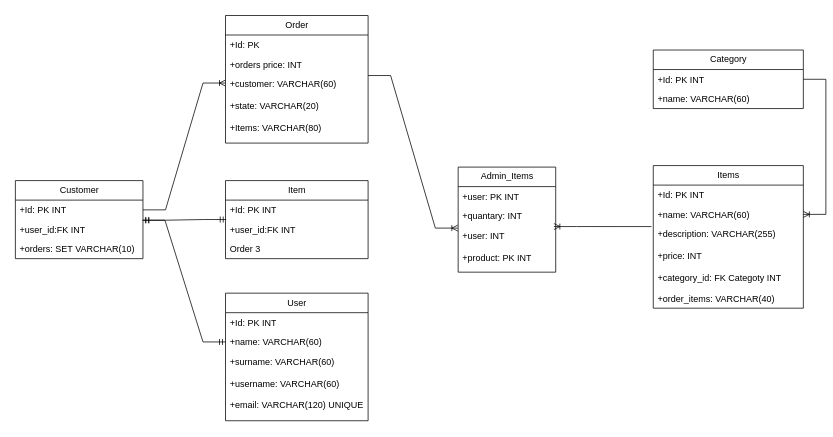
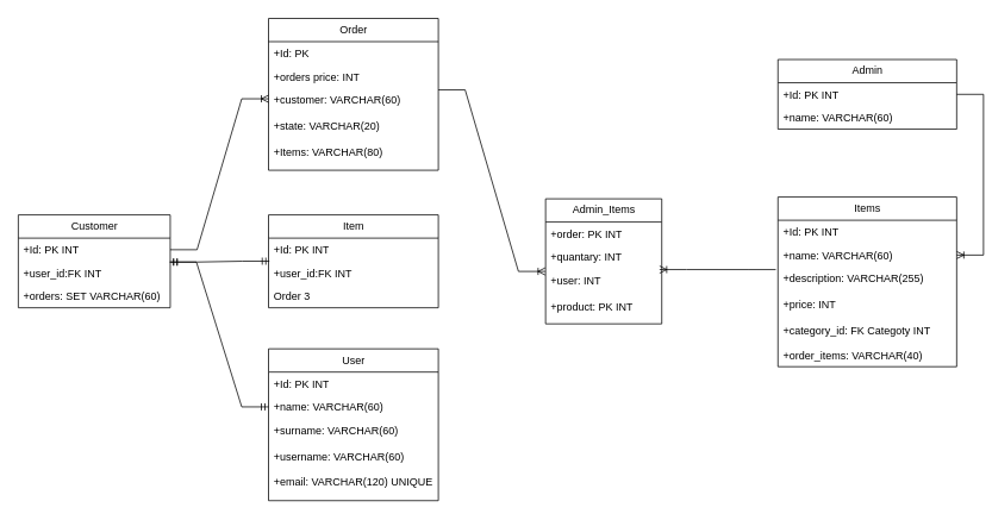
  <mxCell id="0" />
  <mxCell id="1" parent="0" />
  <mxCell id="2" value="Customer" style="swimlane;fontStyle=0;childLayout=stackLayout;horizontal=1;startSize=26;fillColor=none;horizontalStack=0;resizeParent=1;resizeParentMax=0;resizeLast=0;collapsible=1;marginBottom=0;html=1;" vertex="1" parent="1"><mxGeometry y="240" width="170" height="104" as="geometry" x="20" /></mxCell>
  <mxCell id="3" value="+Id: PK INT" style="text;strokeColor=none;fillColor=none;align=left;verticalAlign=top;spacingLeft=4;spacingRight=4;overflow=hidden;rotatable=0;points=[[0,0.5],[1,0.5]];portConstraint=eastwest;whiteSpace=wrap;html=1;" vertex="1" parent="2"><mxGeometry y="26" width="170" height="26" as="geometry" /></mxCell>
  <mxCell id="4" value="+user_id:FK INT" style="text;strokeColor=none;fillColor=none;align=left;verticalAlign=top;spacingLeft=4;spacingRight=4;overflow=hidden;rotatable=0;points=[[0,0.5],[1,0.5]];portConstraint=eastwest;whiteSpace=wrap;html=1;" vertex="1" parent="2"><mxGeometry y="52" width="170" height="26" as="geometry" /></mxCell>
- <mxCell id="5" value="+orders: SET VARCHAR(10)" style="text;strokeColor=none;fillColor=none;align=left;verticalAlign=top;spacingLeft=4;spacingRight=4;overflow=hidden;rotatable=0;points=[[0,0.5],[1,0.5]];portConstraint=eastwest;whiteSpace=wrap;html=1;" vertex="1" parent="2"><mxGeometry y="78" width="170" height="26" as="geometry" /></mxCell>
+ <mxCell id="5" value="+orders: SET VARCHAR(60)" style="text;strokeColor=none;fillColor=none;align=left;verticalAlign=top;spacingLeft=4;spacingRight=4;overflow=hidden;rotatable=0;points=[[0,0.5],[1,0.5]];portConstraint=eastwest;whiteSpace=wrap;html=1;" vertex="1" parent="2"><mxGeometry y="78" width="170" height="26" as="geometry" /></mxCell>
  <mxCell id="6" value="Order" style="swimlane;fontStyle=0;childLayout=stackLayout;horizontal=1;startSize=26;fillColor=none;horizontalStack=0;resizeParent=1;resizeParentMax=0;resizeLast=0;collapsible=1;marginBottom=0;html=1;" vertex="1" parent="1"><mxGeometry x="300" y="20" width="190" height="170" as="geometry" /></mxCell>
  <mxCell id="7" value="+Id: PK" style="text;strokeColor=none;fillColor=none;align=left;verticalAlign=top;spacingLeft=4;spacingRight=4;overflow=hidden;rotatable=0;points=[[0,0.5],[1,0.5]];portConstraint=eastwest;whiteSpace=wrap;html=1;" vertex="1" parent="6"><mxGeometry y="26" width="190" height="26" as="geometry" /></mxCell>
  <mxCell id="8" value="+orders price: INT" style="text;strokeColor=none;fillColor=none;align=left;verticalAlign=top;spacingLeft=4;spacingRight=4;overflow=hidden;rotatable=0;points=[[0,0.5],[1,0.5]];portConstraint=eastwest;whiteSpace=wrap;html=1;" vertex="1" parent="6"><mxGeometry y="52" width="190" height="26" as="geometry" /></mxCell>
  <mxCell id="9" value="+customer: VARCHAR(60)&lt;br&gt;&lt;br&gt;+state: VARCHAR(20)&lt;br&gt;&lt;br&gt;+Items: VARCHAR(80)" style="text;strokeColor=none;fillColor=none;align=left;verticalAlign=top;spacingLeft=4;spacingRight=4;overflow=hidden;rotatable=0;points=[[0,0.5],[1,0.5]];portConstraint=eastwest;whiteSpace=wrap;html=1;" vertex="1" parent="6"><mxGeometry y="78" width="190" height="92" as="geometry" /></mxCell>
  <mxCell id="10" value="Item" style="swimlane;fontStyle=0;childLayout=stackLayout;horizontal=1;startSize=26;fillColor=none;horizontalStack=0;resizeParent=1;resizeParentMax=0;resizeLast=0;collapsible=1;marginBottom=0;html=1;" vertex="1" parent="1"><mxGeometry x="300" y="240" width="190" height="104" as="geometry" /></mxCell>
  <mxCell id="11" value="+Id: PK INT" style="text;strokeColor=none;fillColor=none;align=left;verticalAlign=top;spacingLeft=4;spacingRight=4;overflow=hidden;rotatable=0;points=[[0,0.5],[1,0.5]];portConstraint=eastwest;whiteSpace=wrap;html=1;" vertex="1" parent="10"><mxGeometry y="26" width="190" height="26" as="geometry" /></mxCell>
  <mxCell id="12" value="+user_id:FK INT" style="text;strokeColor=none;fillColor=none;align=left;verticalAlign=top;spacingLeft=4;spacingRight=4;overflow=hidden;rotatable=0;points=[[0,0.5],[1,0.5]];portConstraint=eastwest;whiteSpace=wrap;html=1;" vertex="1" parent="10"><mxGeometry y="52" width="190" height="26" as="geometry" /></mxCell>
  <mxCell id="13" value="Order 3" style="text;strokeColor=none;fillColor=none;align=left;verticalAlign=top;spacingLeft=4;spacingRight=4;overflow=hidden;rotatable=0;points=[[0,0.5],[1,0.5]];portConstraint=eastwest;whiteSpace=wrap;html=1;" vertex="1" parent="10"><mxGeometry y="78" width="190" height="26" as="geometry" /></mxCell>
  <mxCell id="14" value="User" style="swimlane;fontStyle=0;childLayout=stackLayout;horizontal=1;startSize=26;fillColor=none;horizontalStack=0;resizeParent=1;resizeParentMax=0;resizeLast=0;collapsible=1;marginBottom=0;html=1;" vertex="1" parent="1"><mxGeometry x="300" y="390" width="190" height="170" as="geometry" /></mxCell>
  <mxCell id="15" value="+Id: PK INT" style="text;strokeColor=none;fillColor=none;align=left;verticalAlign=top;spacingLeft=4;spacingRight=4;overflow=hidden;rotatable=0;points=[[0,0.5],[1,0.5]];portConstraint=eastwest;whiteSpace=wrap;html=1;" vertex="1" parent="14"><mxGeometry y="26" width="190" height="26" as="geometry" /></mxCell>
  <mxCell id="16" value="+name: VARCHAR(60)&lt;br&gt;" style="text;strokeColor=none;fillColor=none;align=left;verticalAlign=top;spacingLeft=4;spacingRight=4;overflow=hidden;rotatable=0;points=[[0,0.5],[1,0.5]];portConstraint=eastwest;whiteSpace=wrap;html=1;" vertex="1" parent="14"><mxGeometry y="52" width="190" height="26" as="geometry" /></mxCell>
  <mxCell id="17" value="+surname: VARCHAR(60)&lt;br&gt;&lt;br&gt;+username: VARCHAR(60)&lt;br&gt;&lt;br&gt;+email: VARCHAR(120) UNIQUE" style="text;strokeColor=none;fillColor=none;align=left;verticalAlign=top;spacingLeft=4;spacingRight=4;overflow=hidden;rotatable=0;points=[[0,0.5],[1,0.5]];portConstraint=eastwest;whiteSpace=wrap;html=1;" vertex="1" parent="14"><mxGeometry y="78" width="190" height="92" as="geometry" /></mxCell>
  <mxCell id="18" value="" style="edgeStyle=entityRelationEdgeStyle;fontSize=12;html=1;endArrow=ERmandOne;startArrow=ERmandOne;rounded=0;exitX=1;exitY=1.031;exitDx=0;exitDy=0;exitPerimeter=0;entryX=0.005;entryY=-0.005;entryDx=0;entryDy=0;entryPerimeter=0;" edge="1" parent="1" source="3" target="12"><mxGeometry width="100" height="100" relative="1" as="geometry"><mxPoint x="200" y="250" as="sourcePoint" /><mxPoint x="300" y="150" as="targetPoint" /></mxGeometry></mxCell>
  <mxCell id="19" value="" style="edgeStyle=entityRelationEdgeStyle;fontSize=12;html=1;endArrow=ERmandOne;startArrow=ERmandOne;rounded=0;entryX=0;entryY=0.5;entryDx=0;entryDy=0;exitX=0.996;exitY=1.031;exitDx=0;exitDy=0;exitPerimeter=0;" edge="1" parent="1" source="3" target="16"><mxGeometry width="100" height="100" relative="1" as="geometry"><mxPoint x="220" y="290" as="sourcePoint" /><mxPoint x="320" y="190" as="targetPoint" /></mxGeometry></mxCell>
  <mxCell id="20" value="" style="edgeStyle=entityRelationEdgeStyle;fontSize=12;html=1;endArrow=ERoneToMany;rounded=0;exitX=1;exitY=0.5;exitDx=0;exitDy=0;" edge="1" parent="1" source="3"><mxGeometry width="100" height="100" relative="1" as="geometry"><mxPoint x="200" y="210" as="sourcePoint" /><mxPoint x="300" y="110" as="targetPoint" /></mxGeometry></mxCell>
  <mxCell id="21" value="" style="edgeStyle=entityRelationEdgeStyle;fontSize=12;html=1;endArrow=ERoneToMany;rounded=0;entryX=-0.003;entryY=0.053;entryDx=0;entryDy=0;entryPerimeter=0;" edge="1" parent="1" target="25"><mxGeometry width="100" height="100" relative="1" as="geometry"><mxPoint x="490" y="100" as="sourcePoint" /><mxPoint x="590" y="300" as="targetPoint" /></mxGeometry></mxCell>
  <mxCell id="22" value="Admin_Items" style="swimlane;fontStyle=0;childLayout=stackLayout;horizontal=1;startSize=26;fillColor=none;horizontalStack=0;resizeParent=1;resizeParentMax=0;resizeLast=0;collapsible=1;marginBottom=0;html=1;" vertex="1" parent="1"><mxGeometry x="610" y="222" width="130" height="140" as="geometry" /></mxCell>
- <mxCell id="23" value="+user: PK INT" style="text;strokeColor=none;fillColor=none;align=left;verticalAlign=top;spacingLeft=4;spacingRight=4;overflow=hidden;rotatable=0;points=[[0,0.5],[1,0.5]];portConstraint=eastwest;whiteSpace=wrap;html=1;" vertex="1" parent="22"><mxGeometry y="26" width="130" height="26" as="geometry" /></mxCell>
+ <mxCell id="23" value="+order: PK INT" style="text;strokeColor=none;fillColor=none;align=left;verticalAlign=top;spacingLeft=4;spacingRight=4;overflow=hidden;rotatable=0;points=[[0,0.5],[1,0.5]];portConstraint=eastwest;whiteSpace=wrap;html=1;" vertex="1" parent="22"><mxGeometry y="26" width="130" height="26" as="geometry" /></mxCell>
  <mxCell id="24" value="+quantary: INT" style="text;strokeColor=none;fillColor=none;align=left;verticalAlign=top;spacingLeft=4;spacingRight=4;overflow=hidden;rotatable=0;points=[[0,0.5],[1,0.5]];portConstraint=eastwest;whiteSpace=wrap;html=1;" vertex="1" parent="22"><mxGeometry y="52" width="130" height="26" as="geometry" /></mxCell>
  <mxCell id="25" value="+user: INT&lt;br&gt;&lt;br&gt;+product: PK INT" style="text;strokeColor=none;fillColor=none;align=left;verticalAlign=top;spacingLeft=4;spacingRight=4;overflow=hidden;rotatable=0;points=[[0,0.5],[1,0.5]];portConstraint=eastwest;whiteSpace=wrap;html=1;" vertex="1" parent="22"><mxGeometry y="78" width="130" height="62" as="geometry" /></mxCell>
- <mxCell id="26" value="Category" style="swimlane;fontStyle=0;childLayout=stackLayout;horizontal=1;startSize=26;fillColor=none;horizontalStack=0;resizeParent=1;resizeParentMax=0;resizeLast=0;collapsible=1;marginBottom=0;html=1;" vertex="1" parent="1"><mxGeometry x="870" y="66" width="200" height="78" as="geometry" /></mxCell>
+ <mxCell id="26" value="Admin" style="swimlane;fontStyle=0;childLayout=stackLayout;horizontal=1;startSize=26;fillColor=none;horizontalStack=0;resizeParent=1;resizeParentMax=0;resizeLast=0;collapsible=1;marginBottom=0;html=1;" vertex="1" parent="1"><mxGeometry x="870" y="66" width="200" height="78" as="geometry" /></mxCell>
  <mxCell id="27" value="+Id: PK INT" style="text;strokeColor=none;fillColor=none;align=left;verticalAlign=top;spacingLeft=4;spacingRight=4;overflow=hidden;rotatable=0;points=[[0,0.5],[1,0.5]];portConstraint=eastwest;whiteSpace=wrap;html=1;" vertex="1" parent="26"><mxGeometry y="26" width="200" height="26" as="geometry" /></mxCell>
  <mxCell id="28" value="+name: VARCHAR(60)" style="text;strokeColor=none;fillColor=none;align=left;verticalAlign=top;spacingLeft=4;spacingRight=4;overflow=hidden;rotatable=0;points=[[0,0.5],[1,0.5]];portConstraint=eastwest;whiteSpace=wrap;html=1;" vertex="1" parent="26"><mxGeometry y="52" width="200" height="26" as="geometry" /></mxCell>
  <mxCell id="29" value="Items" style="swimlane;fontStyle=0;childLayout=stackLayout;horizontal=1;startSize=26;fillColor=none;horizontalStack=0;resizeParent=1;resizeParentMax=0;resizeLast=0;collapsible=1;marginBottom=0;html=1;" vertex="1" parent="1"><mxGeometry x="870" y="220" width="200" height="190" as="geometry" /></mxCell>
  <mxCell id="30" value="+Id: PK INT" style="text;strokeColor=none;fillColor=none;align=left;verticalAlign=top;spacingLeft=4;spacingRight=4;overflow=hidden;rotatable=0;points=[[0,0.5],[1,0.5]];portConstraint=eastwest;whiteSpace=wrap;html=1;" vertex="1" parent="29"><mxGeometry y="26" width="200" height="26" as="geometry" /></mxCell>
  <mxCell id="31" value="+name: VARCHAR(60)" style="text;strokeColor=none;fillColor=none;align=left;verticalAlign=top;spacingLeft=4;spacingRight=4;overflow=hidden;rotatable=0;points=[[0,0.5],[1,0.5]];portConstraint=eastwest;whiteSpace=wrap;html=1;" vertex="1" parent="29"><mxGeometry y="52" width="200" height="26" as="geometry" /></mxCell>
  <mxCell id="32" value="+description: VARCHAR(255)&lt;br&gt;&lt;br&gt;+price: INT&lt;br&gt;&lt;br&gt;+category_id: FK Categoty INT&lt;br&gt;&lt;br&gt;+order_items: VARCHAR(40)" style="text;strokeColor=none;fillColor=none;align=left;verticalAlign=top;spacingLeft=4;spacingRight=4;overflow=hidden;rotatable=0;points=[[0,0.5],[1,0.5]];portConstraint=eastwest;whiteSpace=wrap;html=1;" vertex="1" parent="29"><mxGeometry y="78" width="200" height="112" as="geometry" /></mxCell>
  <mxCell id="33" value="" style="edgeStyle=entityRelationEdgeStyle;fontSize=12;html=1;endArrow=ERoneToMany;rounded=0;exitX=-0.012;exitY=0.029;exitDx=0;exitDy=0;entryX=0.981;entryY=0.02;entryDx=0;entryDy=0;entryPerimeter=0;exitPerimeter=0;" edge="1" parent="1" source="32" target="25"><mxGeometry width="100" height="100" relative="1" as="geometry"><mxPoint x="640" y="530" as="sourcePoint" /><mxPoint x="740" y="430" as="targetPoint" /></mxGeometry></mxCell>
  <mxCell id="34" value="" style="edgeStyle=entityRelationEdgeStyle;fontSize=12;html=1;endArrow=ERoneToMany;rounded=0;exitX=1;exitY=0.5;exitDx=0;exitDy=0;entryX=1;entryY=0.5;entryDx=0;entryDy=0;" edge="1" parent="1" source="27" target="31"><mxGeometry width="100" height="100" relative="1" as="geometry"><mxPoint x="790" y="120" as="sourcePoint" /><mxPoint x="860" y="304" as="targetPoint" /></mxGeometry></mxCell>
